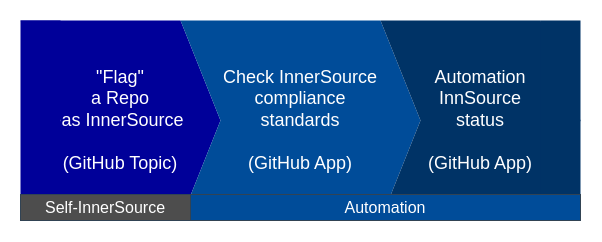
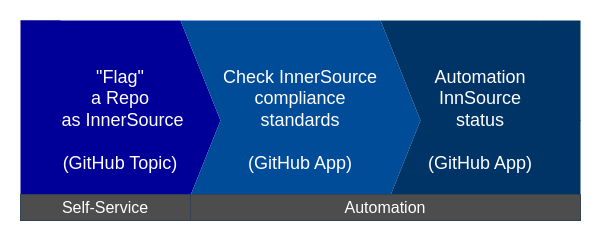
  <mxCell id="0" />
  <mxCell id="1" parent="0" />
  <mxCell id="2" value="&quot;Flag&quot; &lt;br&gt;a Repo&lt;br&gt;&amp;nbsp;as InnerSource&lt;br&gt;&lt;br&gt;(GitHub Topic)" style="shape=step;perimeter=stepPerimeter;whiteSpace=wrap;html=1;fixedSize=1;size=40;fontSize=18;align=center;strokeColor=none;fillColor=#000099;fontColor=#ffffff;verticalAlign=middle;" parent="1" vertex="1"><mxGeometry x="20" y="20" width="200" height="200" as="geometry" /></mxCell>
  <mxCell id="3" value="Check InnerSource &lt;br&gt;compliance &lt;br&gt;standards&lt;br&gt;&lt;br&gt;(GitHub App)" style="shape=step;perimeter=stepPerimeter;whiteSpace=wrap;html=1;fixedSize=1;size=40;fontSize=18;fillColor=#004C99;fontColor=#ffffff;strokeColor=none;" parent="1" vertex="1"><mxGeometry x="180" y="20" width="240" height="200" as="geometry" /></mxCell>
  <mxCell id="4" value="Automation &lt;br&gt;InnSource &lt;br&gt;status&lt;br&gt;&lt;br&gt;(GitHub App)" style="shape=step;perimeter=stepPerimeter;whiteSpace=wrap;html=1;fixedSize=1;size=40;fontSize=18;strokeColor=none;fillColor=#003366;fontColor=#ffffff;" parent="1" vertex="1"><mxGeometry x="380" y="20" width="200" height="200" as="geometry" /></mxCell>
  <mxCell id="5" value="" style="rounded=0;whiteSpace=wrap;html=1;fontSize=18;strokeColor=none;fillColor=#000099;fontColor=#ffffff;" parent="1" vertex="1"><mxGeometry x="20" y="20" width="40" height="200" as="geometry" /></mxCell>
  <mxCell id="6" value="" style="rounded=0;whiteSpace=wrap;html=1;fontSize=18;strokeColor=none;fillColor=#003366;fontColor=#ffffff;" parent="1" vertex="1"><mxGeometry x="540" y="20" width="40" height="200" as="geometry" /></mxCell>
- <mxCell id="7" value="Self-InnerSource" style="rounded=0;whiteSpace=wrap;html=1;fillColor=#4D4D4D;fontColor=#ffffff;strokeColor=#314354;fontSize=16;" vertex="1" parent="1"><mxGeometry x="20" y="194" width="170" height="26" as="geometry" /></mxCell>
- <mxCell id="8" value="Automation" style="rounded=0;whiteSpace=wrap;html=1;fillColor=#004c99;fontColor=#ffffff;strokeColor=#314354;fontSize=16;" vertex="1" parent="1"><mxGeometry x="190" y="194" width="390" height="26" as="geometry" /></mxCell>
+ <mxCell id="7" value="Self-Service" style="rounded=0;whiteSpace=wrap;html=1;fillColor=#4D4D4D;fontColor=#ffffff;strokeColor=#314354;fontSize=16;" vertex="1" parent="1"><mxGeometry x="20" y="194" width="170" height="26" as="geometry" /></mxCell>
+ <mxCell id="8" value="Automation" style="rounded=0;whiteSpace=wrap;html=1;fillColor=#4D4D4D;fontColor=#ffffff;strokeColor=#314354;fontSize=16;" vertex="1" parent="1"><mxGeometry x="190" y="194" width="390" height="26" as="geometry" /></mxCell>
